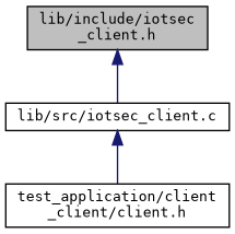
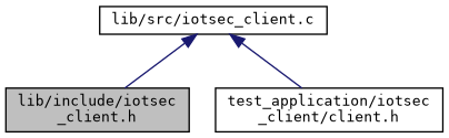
  digraph {
    fontname="DejaVu Sans Mono"
    node [color=black fillcolor=white fontname="DejaVu Sans Mono" fontsize=10 shape=record style=filled]
    edge [color=midnightblue dir=back fontname="DejaVu Sans Mono" fontsize=10 labelfontname=Helvetica labelfontsize=10 style=solid]
    n1 [fillcolor=grey75 fontcolor=black height=0.2 label="lib/include/iotsec\l_client.h" width=0.4]
    n2 [height=0.2 label="lib/src/iotsec_client.c" width=0.4]
-   n3 [height=0.2 label="test_application/client\l_client/client.h" width=0.4]
-   n1 -> n2
+   n3 [height=0.2 label="test_application/iotsec\l_client/client.h" width=0.4]
+   n2 -> n1
    n2 -> n3
  }
